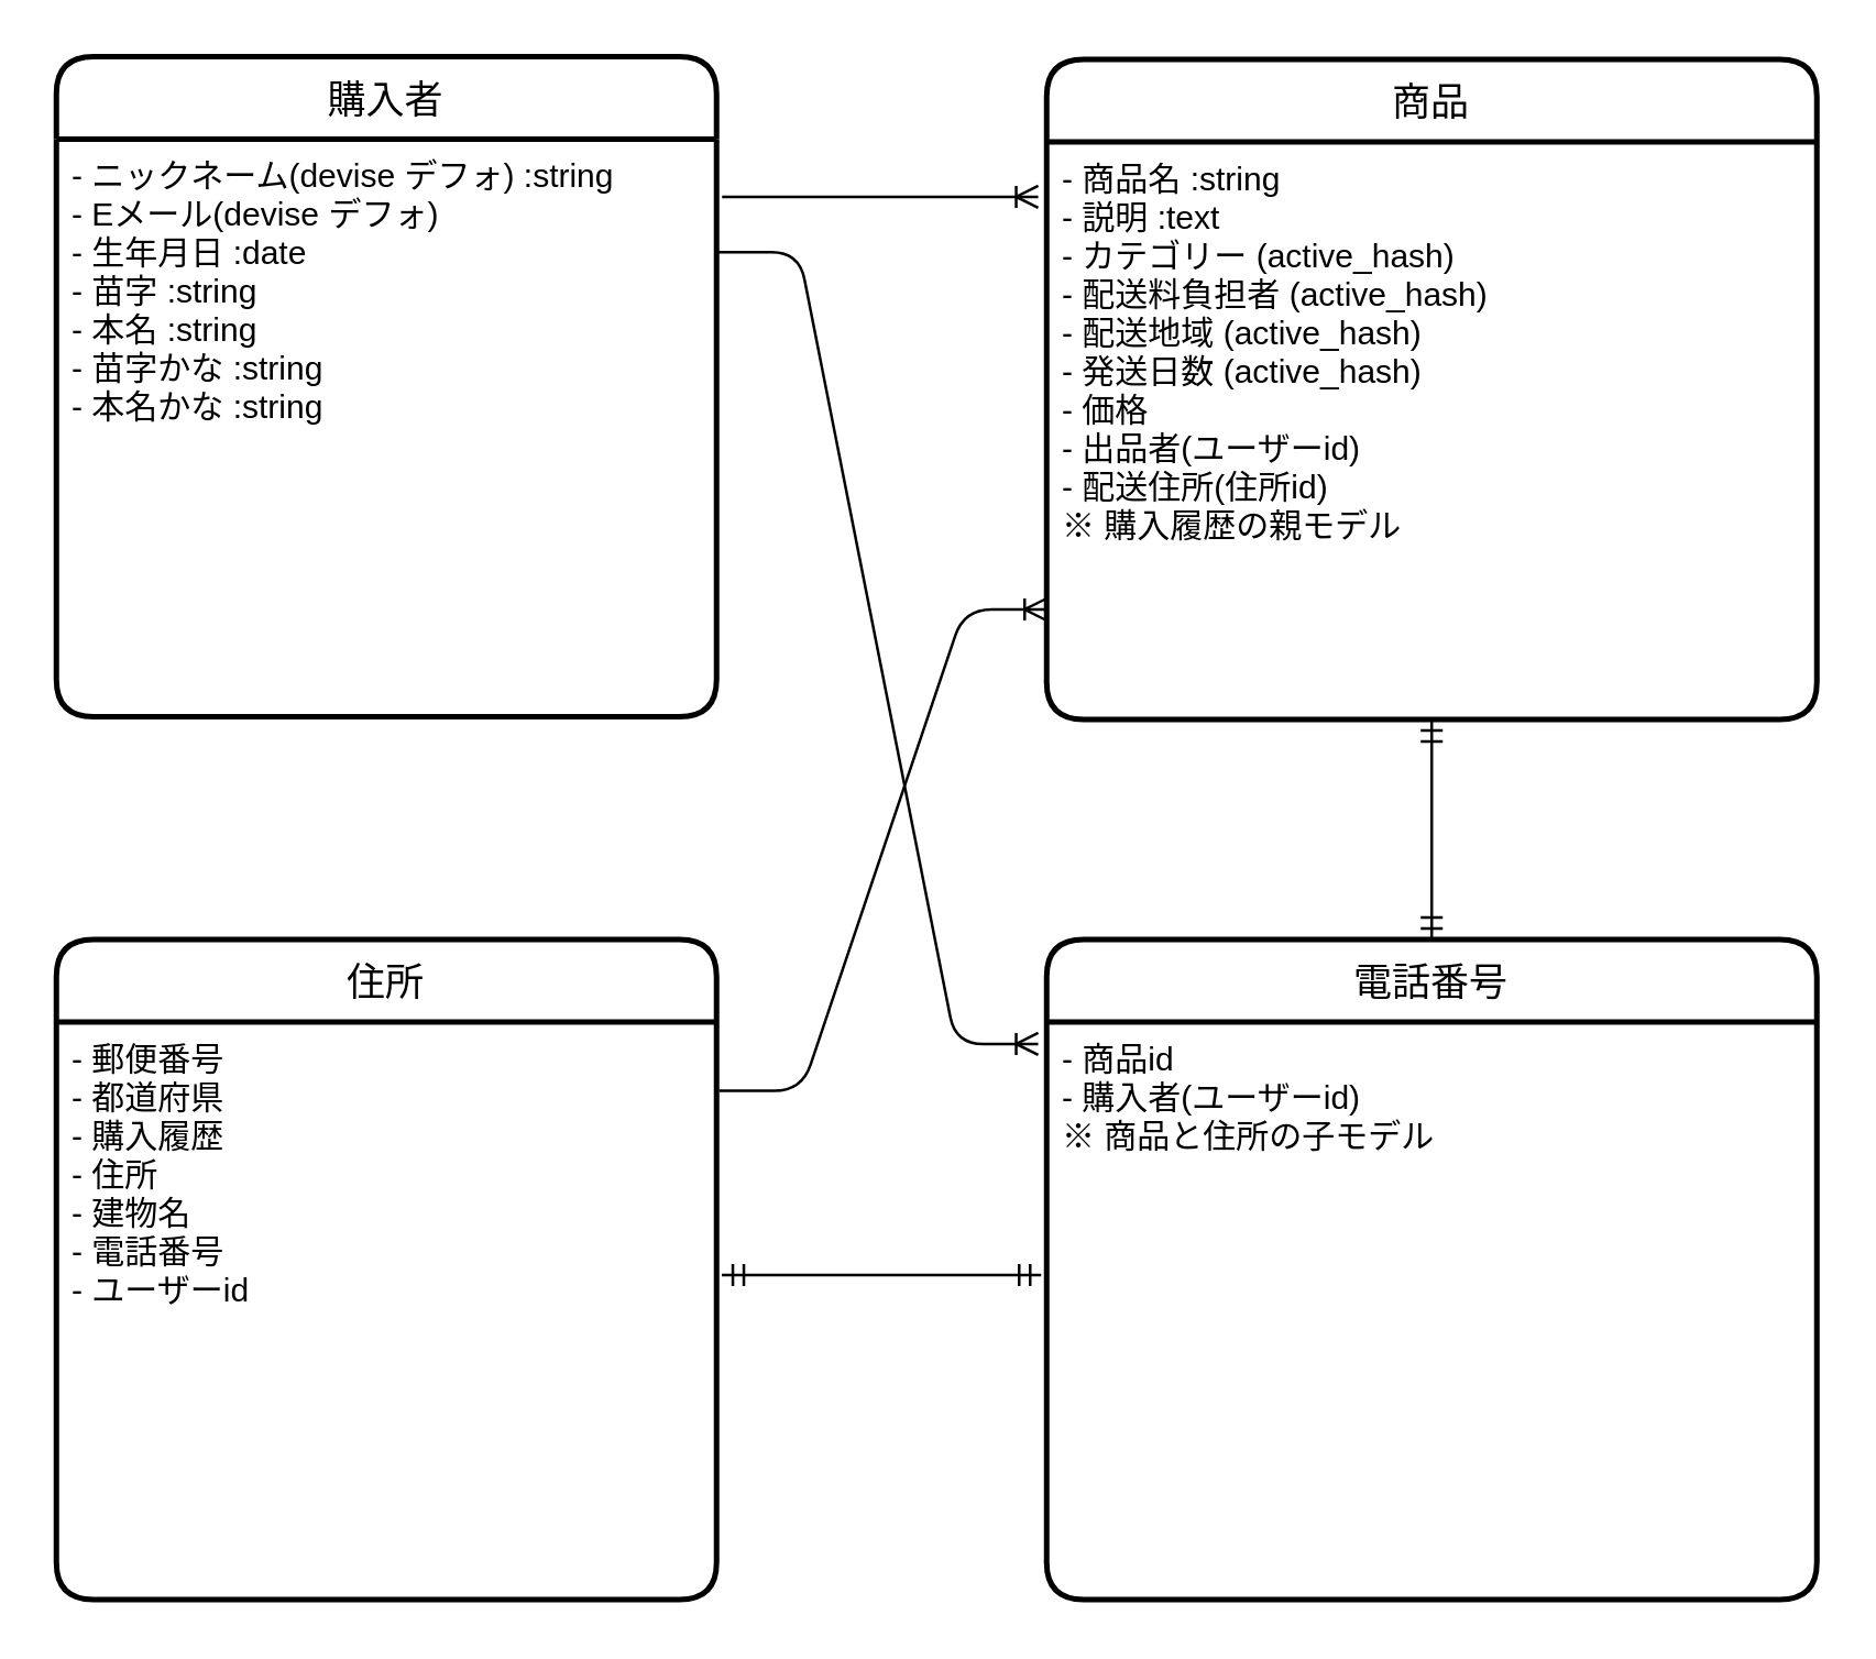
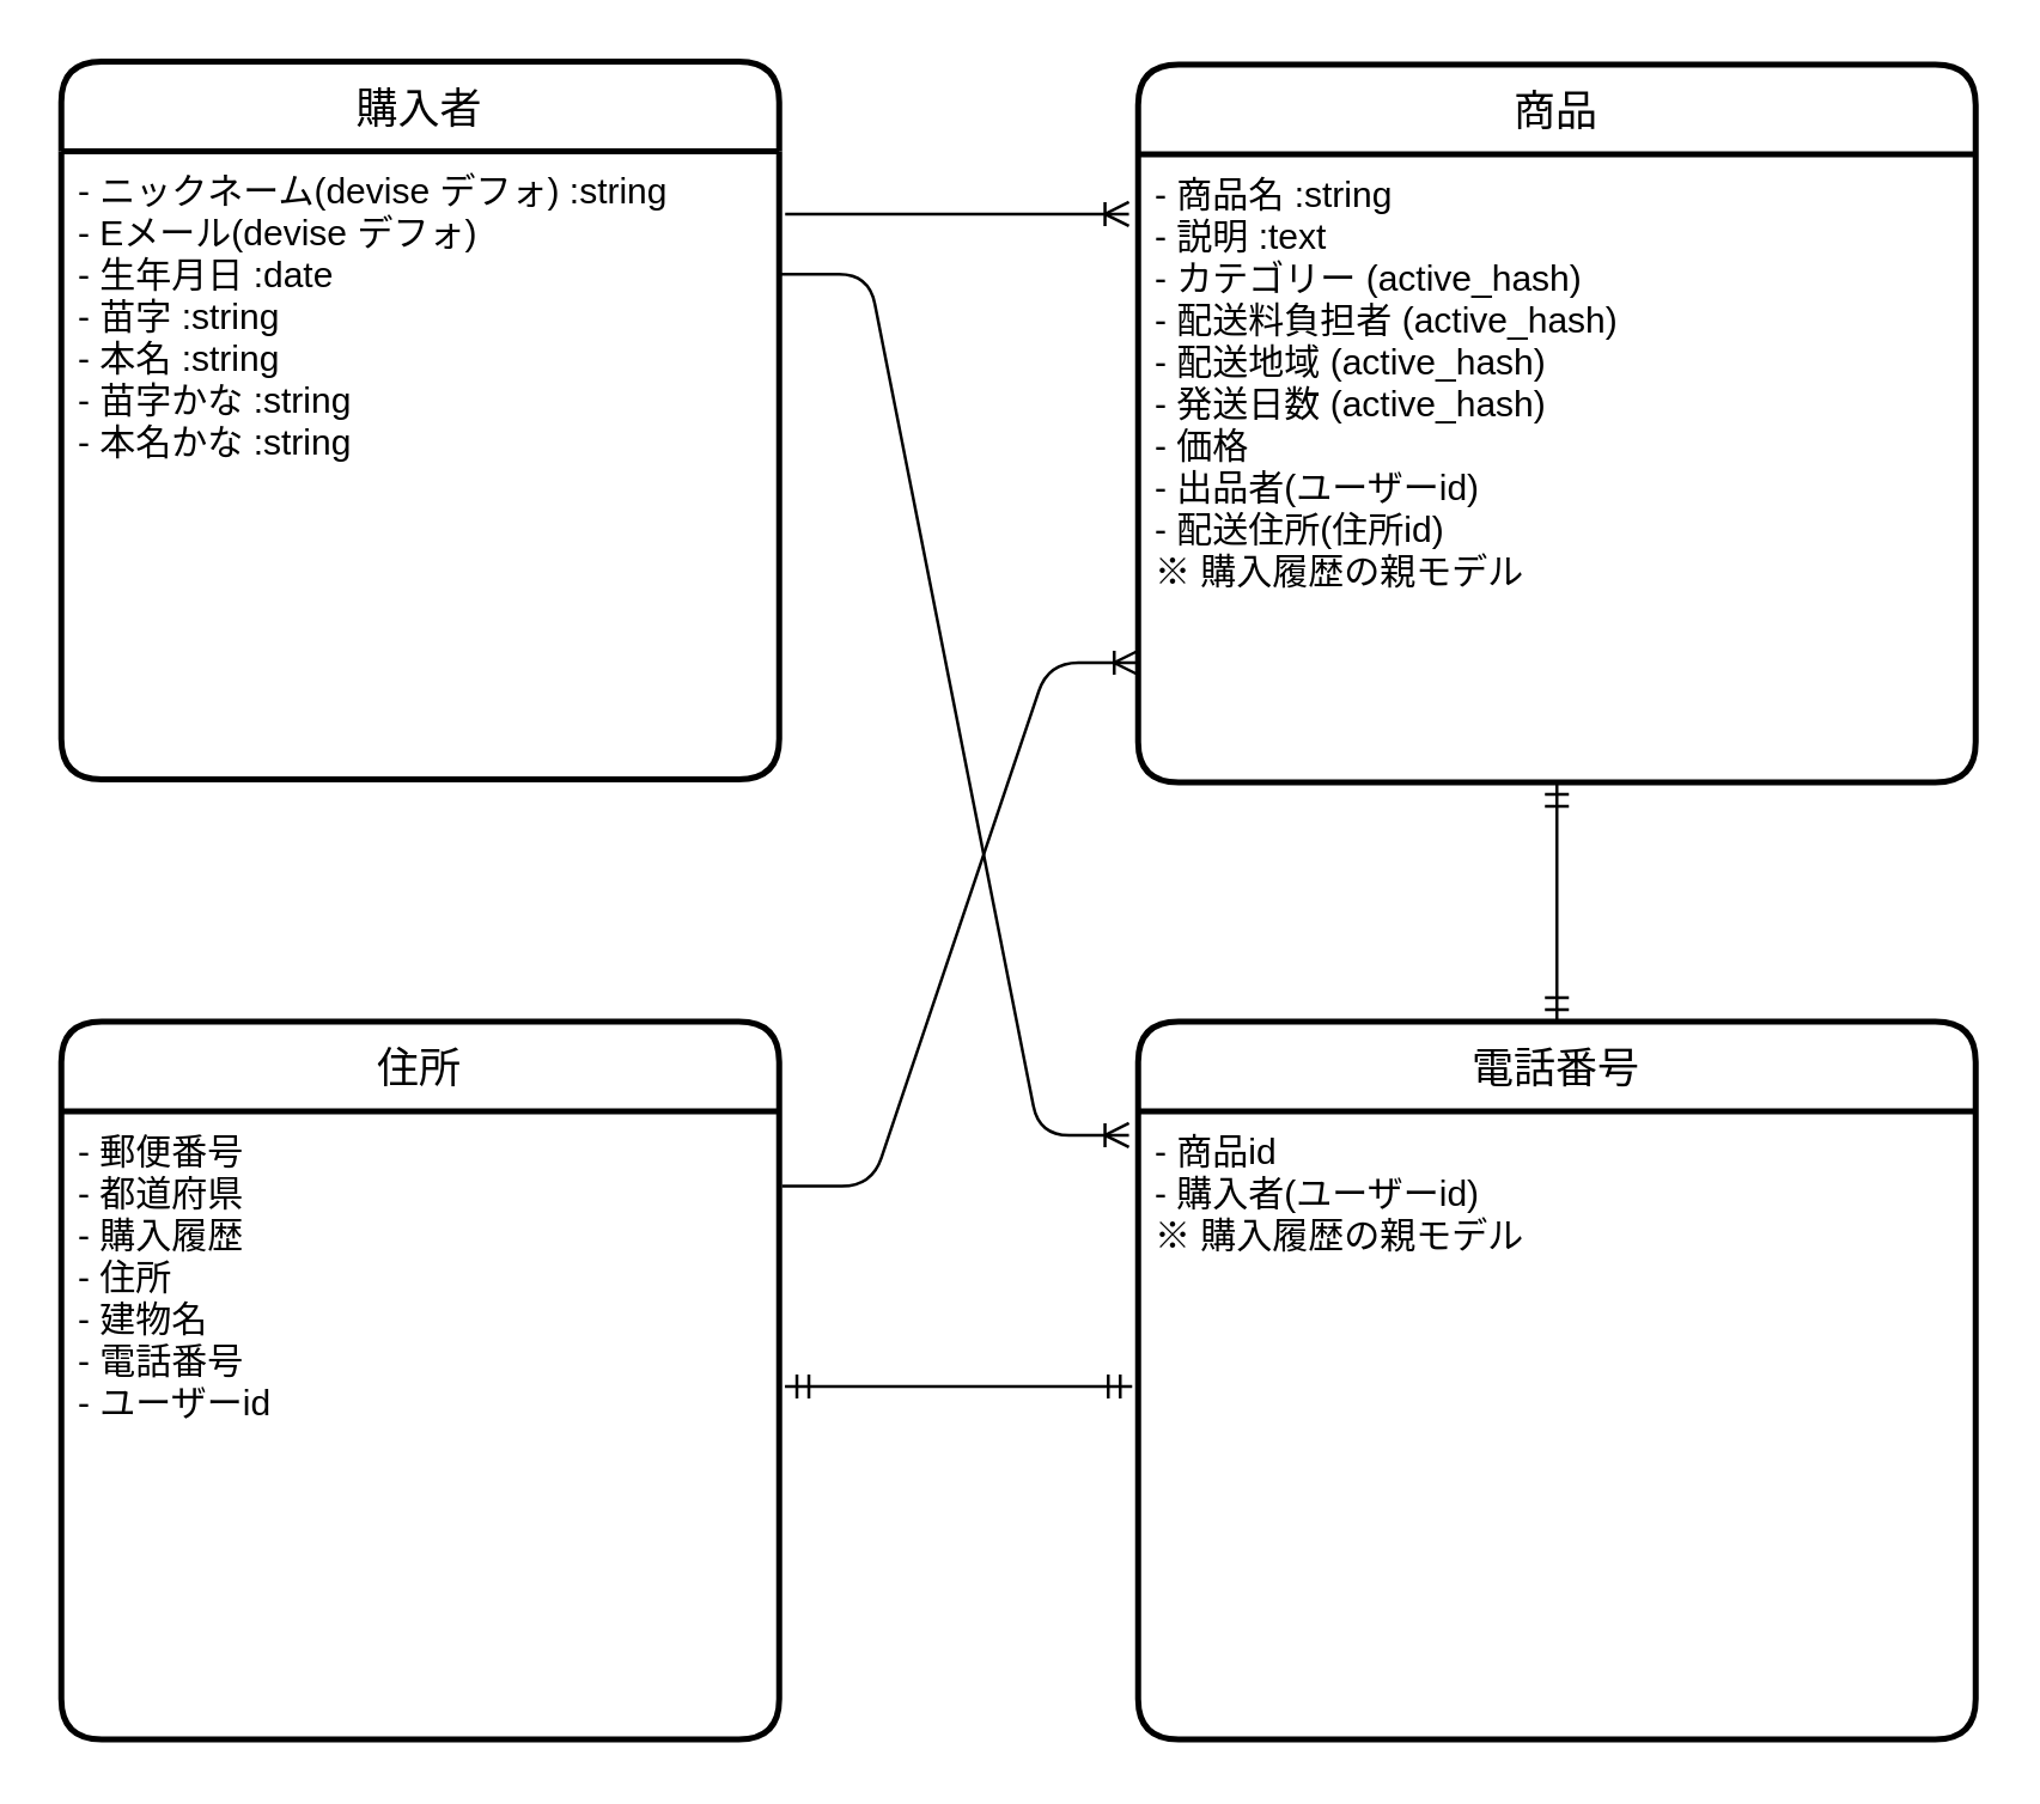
  <mxCell id="0" />
  <mxCell id="1" parent="0" />
  <mxCell id="2" value="購入者" style="swimlane;childLayout=stackLayout;horizontal=1;startSize=30;horizontalStack=0;rounded=1;fontSize=14;fontStyle=0;strokeWidth=2;resizeParent=0;resizeLast=1;shadow=0;dashed=0;align=center;" parent="1" vertex="1"><mxGeometry y="20" width="240" height="240" as="geometry" x="20" /></mxCell>
  <mxCell id="3" value="- ニックネーム(devise デフォ) :string&#10;- Eメール(devise デフォ)&#10;- 生年月日 :date&#10;- 苗字 :string&#10;- 本名 :string&#10;- 苗字かな :string&#10;- 本名かな :string&#10;" style="align=left;strokeColor=none;fillColor=none;spacingLeft=4;fontSize=12;verticalAlign=top;resizable=0;rotatable=0;part=1;" parent="2" vertex="1"><mxGeometry y="30" width="240" height="210" as="geometry" /></mxCell>
  <mxCell id="4" value="商品" style="swimlane;childLayout=stackLayout;horizontal=1;startSize=30;horizontalStack=0;rounded=1;fontSize=14;fontStyle=0;strokeWidth=2;resizeParent=0;resizeLast=1;shadow=0;dashed=0;align=center;" parent="1" vertex="1"><mxGeometry x="380" width="280" height="240" as="geometry" y="21" /></mxCell>
  <mxCell id="5" value="- 商品名 :string &#10;- 説明 :text&#10;- カテゴリー (active_hash)&#10;- 配送料負担者 (active_hash)&#10;- 配送地域 (active_hash)&#10;- 発送日数 (active_hash)&#10;- 価格 &#10;- 出品者(ユーザーid)&#10;- 配送住所(住所id)&#10;※ 購入履歴の親モデル&#10;" style="align=left;strokeColor=none;fillColor=none;spacingLeft=4;fontSize=12;verticalAlign=top;resizable=0;rotatable=0;part=1;" vertex="1" parent="4"><mxGeometry y="30" width="280" height="210" as="geometry" /></mxCell>
  <mxCell id="6" value="住所" style="swimlane;childLayout=stackLayout;horizontal=1;startSize=30;horizontalStack=0;rounded=1;fontSize=14;fontStyle=0;strokeWidth=2;resizeParent=0;resizeLast=1;shadow=0;dashed=0;align=center;" vertex="1" parent="1"><mxGeometry y="341" width="240" height="240" as="geometry" x="20" /></mxCell>
  <mxCell id="7" value="- 郵便番号&#10;- 都道府県&#10;- 購入履歴&#10;- 住所&#10;- 建物名&#10;- 電話番号&#10;- ユーザーid&#10;" style="align=left;strokeColor=none;fillColor=none;spacingLeft=4;fontSize=12;verticalAlign=top;resizable=0;rotatable=0;part=1;" vertex="1" parent="6"><mxGeometry y="30" width="240" height="210" as="geometry" /></mxCell>
  <mxCell id="8" value="" style="edgeStyle=entityRelationEdgeStyle;fontSize=12;html=1;endArrow=ERoneToMany;entryX=-0.011;entryY=0.095;entryDx=0;entryDy=0;entryPerimeter=0;" edge="1" parent="1" target="5"><mxGeometry width="100" height="100" relative="1" as="geometry"><mxPoint x="262" y="71" as="sourcePoint" /><mxPoint x="360" y="71" as="targetPoint" /></mxGeometry></mxCell>
  <mxCell id="9" value="" style="edgeStyle=entityRelationEdgeStyle;fontSize=12;html=1;endArrow=ERoneToMany;entryX=-0.011;entryY=0.095;entryDx=0;entryDy=0;entryPerimeter=0;exitX=1.004;exitY=0.119;exitDx=0;exitDy=0;exitPerimeter=0;" edge="1" parent="1" source="7"><mxGeometry width="100" height="100" relative="1" as="geometry"><mxPoint x="265" y="396" as="sourcePoint" /><mxPoint x="380" y="221" as="targetPoint" /></mxGeometry></mxCell>
  <mxCell id="10" value="電話番号" style="swimlane;childLayout=stackLayout;horizontal=1;startSize=30;horizontalStack=0;rounded=1;fontSize=14;fontStyle=0;strokeWidth=2;resizeParent=0;resizeLast=1;shadow=0;dashed=0;align=center;" vertex="1" parent="1"><mxGeometry x="380" y="341" width="280" height="240" as="geometry" /></mxCell>
- <mxCell id="11" value="- 商品id&#10;- 購入者(ユーザーid)&#10;※ 商品と住所の子モデル" style="align=left;strokeColor=none;fillColor=none;spacingLeft=4;fontSize=12;verticalAlign=top;resizable=0;rotatable=0;part=1;" vertex="1" parent="10"><mxGeometry y="30" width="280" height="210" as="geometry" /></mxCell>
+ <mxCell id="11" value="- 商品id&#10;- 購入者(ユーザーid)&#10;※ 購入履歴の親モデル" style="align=left;strokeColor=none;fillColor=none;spacingLeft=4;fontSize=12;verticalAlign=top;resizable=0;rotatable=0;part=1;" vertex="1" parent="10"><mxGeometry y="30" width="280" height="210" as="geometry" /></mxCell>
  <mxCell id="12" value="" style="edgeStyle=entityRelationEdgeStyle;fontSize=12;html=1;endArrow=ERoneToMany;entryX=-0.011;entryY=0.038;entryDx=0;entryDy=0;entryPerimeter=0;" edge="1" parent="1" target="11"><mxGeometry width="100" height="100" relative="1" as="geometry"><mxPoint x="260" y="91.05" as="sourcePoint" /><mxPoint x="374.92" y="91" as="targetPoint" /></mxGeometry></mxCell>
  <mxCell id="13" value="" style="fontSize=12;html=1;endArrow=ERmandOne;startArrow=ERmandOne;exitX=0.5;exitY=0;exitDx=0;exitDy=0;entryX=0.5;entryY=1;entryDx=0;entryDy=0;" edge="1" parent="1" source="10" target="5"><mxGeometry width="100" height="100" relative="1" as="geometry"><mxPoint x="434" y="360" as="sourcePoint" /><mxPoint x="534" y="260" as="targetPoint" /></mxGeometry></mxCell>
  <mxCell id="14" value="" style="fontSize=12;html=1;endArrow=ERmandOne;startArrow=ERmandOne;entryX=1.008;entryY=0.438;entryDx=0;entryDy=0;entryPerimeter=0;" edge="1" parent="1" target="7"><mxGeometry width="100" height="100" relative="1" as="geometry"><mxPoint x="378" y="463" as="sourcePoint" /><mxPoint x="320" y="421" as="targetPoint" /></mxGeometry></mxCell>
